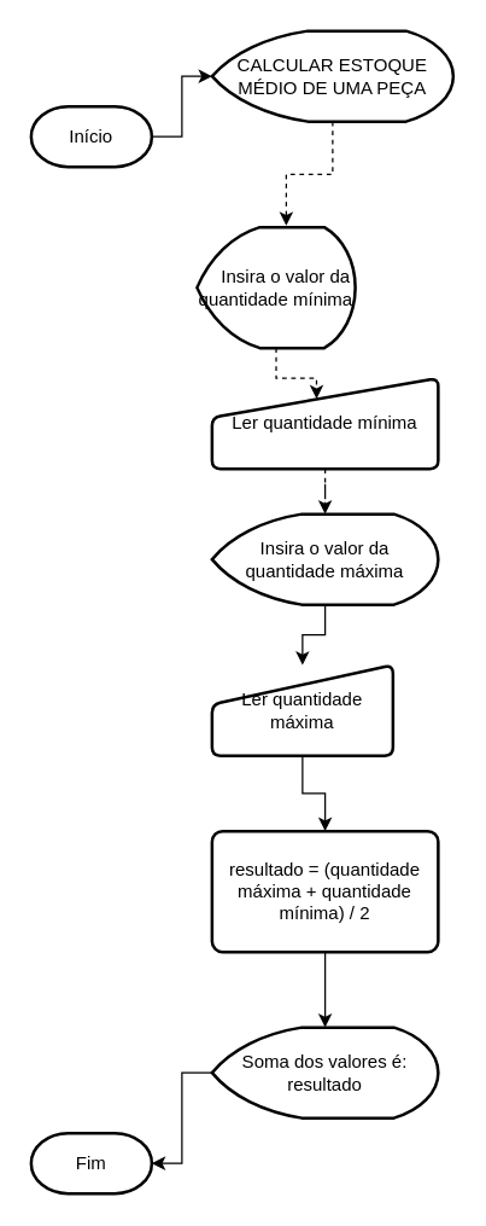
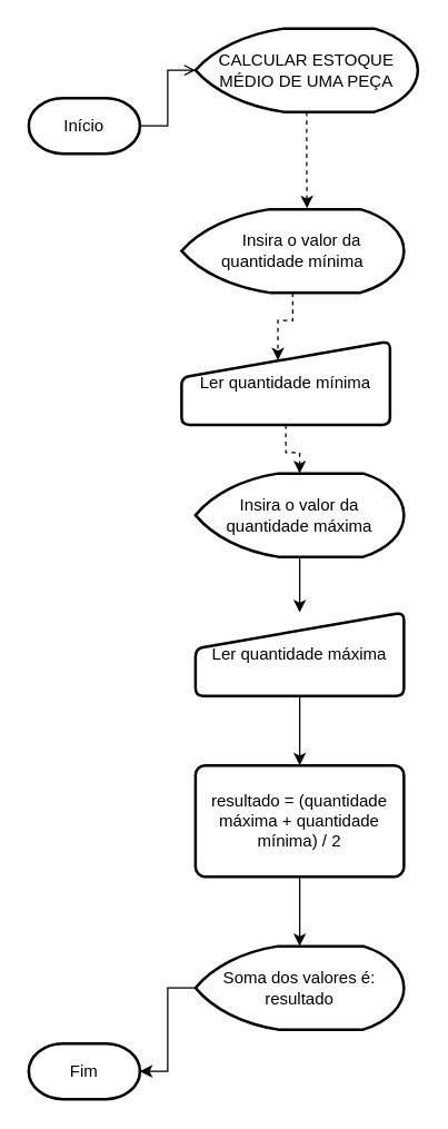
  <mxCell id="0" />
  <mxCell id="1" parent="0" />
- <mxCell id="2" style="edgeStyle=orthogonalEdgeStyle;rounded=0;orthogonalLoop=1;jettySize=auto;html=1;exitX=1;exitY=0.5;exitDx=0;exitDy=0;exitPerimeter=0;" edge="1" parent="1" source="3" target="6"><mxGeometry relative="1" as="geometry"><mxPoint x="170" y="49.742" as="targetPoint" /></mxGeometry></mxCell>
+ <mxCell id="2" style="edgeStyle=orthogonalEdgeStyle;rounded=0;orthogonalLoop=1;jettySize=auto;html=1;exitX=1;exitY=0.5;exitDx=0;exitDy=0;exitPerimeter=0;endArrow=open;" edge="1" parent="1" source="3" target="6"><mxGeometry relative="1" as="geometry"><mxPoint x="170" y="49.742" as="targetPoint" /></mxGeometry></mxCell>
  <mxCell id="3" value="Início" style="strokeWidth=2;html=1;shape=mxgraph.flowchart.terminator;whiteSpace=wrap;" vertex="1" parent="1"><mxGeometry x="20" y="70" width="80" height="40" as="geometry" /></mxCell>
  <mxCell id="4" value="Fim" style="strokeWidth=2;html=1;shape=mxgraph.flowchart.terminator;whiteSpace=wrap;" vertex="1" parent="1"><mxGeometry x="20" y="750" width="80" height="40" as="geometry" /></mxCell>
  <mxCell id="5" style="edgeStyle=orthogonalEdgeStyle;rounded=0;orthogonalLoop=1;jettySize=auto;html=1;entryX=0.564;entryY=-0.013;entryDx=0;entryDy=0;entryPerimeter=0;dashed=1;" edge="1" parent="1" source="6" target="8"><mxGeometry relative="1" as="geometry" /></mxCell>
  <mxCell id="6" value="CALCULAR ESTOQUE MÉDIO DE UMA PEÇA" style="strokeWidth=2;html=1;shape=mxgraph.flowchart.display;whiteSpace=wrap;" vertex="1" parent="1"><mxGeometry x="140" y="20" width="160" height="60" as="geometry" /></mxCell>
  <mxCell id="7" style="edgeStyle=orthogonalEdgeStyle;rounded=0;orthogonalLoop=1;jettySize=auto;html=1;entryX=0.462;entryY=0.227;entryDx=0;entryDy=0;entryPerimeter=0;dashed=1;" edge="1" parent="1" source="8" target="10"><mxGeometry relative="1" as="geometry" /></mxCell>
- <mxCell id="8" value="&amp;nbsp; &amp;nbsp; Insira o valor da quantidade mínima" style="strokeWidth=2;html=1;shape=mxgraph.flowchart.display;whiteSpace=wrap;" vertex="1" parent="1"><mxGeometry x="130" y="150" width="105" height="80" as="geometry" /></mxCell>
+ <mxCell id="8" value="&amp;nbsp; &amp;nbsp; Insira o valor da quantidade mínima" style="strokeWidth=2;html=1;shape=mxgraph.flowchart.display;whiteSpace=wrap;" vertex="1" parent="1"><mxGeometry x="130" y="150" width="160" height="60" as="geometry" /></mxCell>
  <mxCell id="9" style="edgeStyle=orthogonalEdgeStyle;rounded=0;orthogonalLoop=1;jettySize=auto;html=1;dashed=1;" edge="1" parent="1" source="10" target="12"><mxGeometry relative="1" as="geometry"><mxPoint x="405" y="240" as="targetPoint" /></mxGeometry></mxCell>
- <mxCell id="10" value="Ler quantidade mínima" style="html=1;strokeWidth=2;shape=manualInput;whiteSpace=wrap;rounded=1;size=26;arcSize=11;" vertex="1" parent="1"><mxGeometry x="140" y="250" width="150" height="60" as="geometry" /></mxCell>
+ <mxCell id="10" value="Ler quantidade mínima" style="html=1;strokeWidth=2;shape=manualInput;whiteSpace=wrap;rounded=1;size=26;arcSize=11;" vertex="1" parent="1"><mxGeometry x="130" y="245" width="150" height="60" as="geometry" /></mxCell>
  <mxCell id="11" style="edgeStyle=orthogonalEdgeStyle;rounded=0;orthogonalLoop=1;jettySize=auto;html=1;" edge="1" parent="1" source="12" target="14"><mxGeometry relative="1" as="geometry"><mxPoint x="405" y="340" as="targetPoint" /></mxGeometry></mxCell>
  <mxCell id="12" value="Insira o valor da quantidade máxima" style="strokeWidth=2;html=1;shape=mxgraph.flowchart.display;whiteSpace=wrap;" vertex="1" parent="1"><mxGeometry x="140" y="340" width="150" height="60" as="geometry" /></mxCell>
  <mxCell id="13" style="edgeStyle=orthogonalEdgeStyle;rounded=0;orthogonalLoop=1;jettySize=auto;html=1;" edge="1" parent="1" source="14" target="16"><mxGeometry relative="1" as="geometry"><mxPoint x="290" y="380" as="targetPoint" /></mxGeometry></mxCell>
- <mxCell id="14" value="Ler quantidade máxima" style="html=1;strokeWidth=2;shape=manualInput;whiteSpace=wrap;rounded=1;size=26;arcSize=11;" vertex="1" parent="1"><mxGeometry x="140" y="440" width="120" height="60" as="geometry" /></mxCell>
+ <mxCell id="14" value="Ler quantidade máxima" style="html=1;strokeWidth=2;shape=manualInput;whiteSpace=wrap;rounded=1;size=26;arcSize=11;" vertex="1" parent="1"><mxGeometry x="140" y="440" width="150" height="60" as="geometry" /></mxCell>
  <mxCell id="15" style="edgeStyle=orthogonalEdgeStyle;rounded=0;orthogonalLoop=1;jettySize=auto;html=1;exitX=0.5;exitY=1;exitDx=0;exitDy=0;" edge="1" parent="1" source="16" target="18"><mxGeometry relative="1" as="geometry"><mxPoint x="214.667" y="680" as="targetPoint" /></mxGeometry></mxCell>
  <mxCell id="16" value="resultado = (quantidade máxima + quantidade mínima) / 2" style="rounded=1;whiteSpace=wrap;html=1;absoluteArcSize=1;arcSize=14;strokeWidth=2;" vertex="1" parent="1"><mxGeometry x="140" y="550" width="150" height="80" as="geometry" /></mxCell>
  <mxCell id="17" style="edgeStyle=orthogonalEdgeStyle;rounded=0;orthogonalLoop=1;jettySize=auto;html=1;entryX=1;entryY=0.5;entryDx=0;entryDy=0;entryPerimeter=0;" edge="1" parent="1" source="18" target="4"><mxGeometry relative="1" as="geometry" /></mxCell>
  <mxCell id="18" value="Soma dos valores é: resultado" style="strokeWidth=2;html=1;shape=mxgraph.flowchart.display;whiteSpace=wrap;" vertex="1" parent="1"><mxGeometry x="140" y="680" width="150" height="60" as="geometry" /></mxCell>
